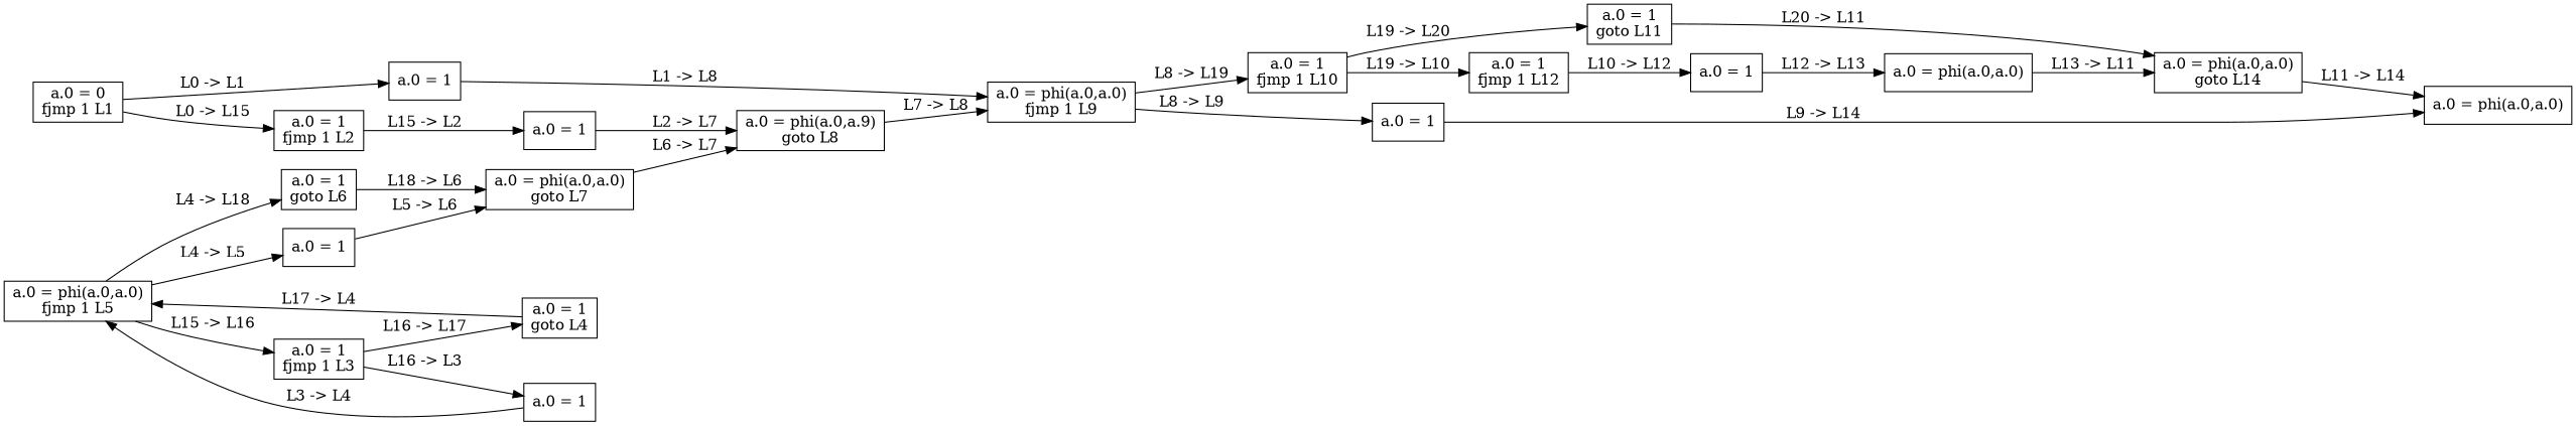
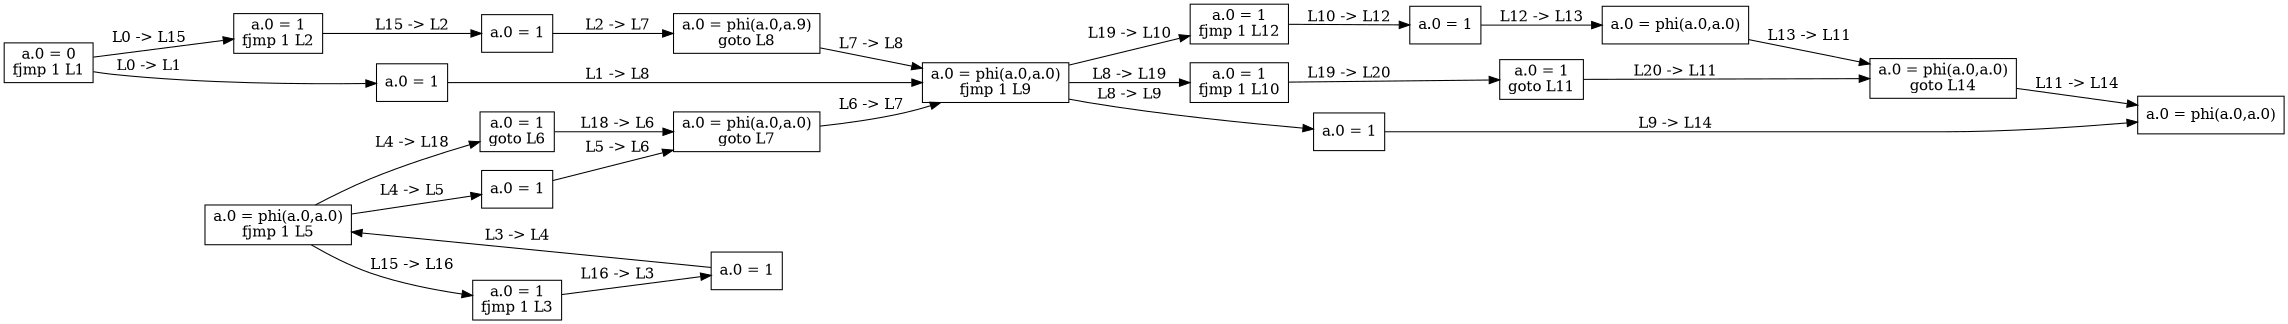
  digraph {
    rankdir=LR
    node [shape=rectangle]
    n1 [label="a.0 = 0\nfjmp 1 L1"]
    n2 [label="a.0 = 1\nfjmp 1 L2"]
    n3 [label="a.0 = 1"]
    n4 [label="a.0 = 1"]
    n5 [label="a.0 = phi(a.0,a.0)\nfjmp 1 L9"]
    n6 [label="a.0 = 1\nfjmp 1 L3"]
-   n7 [label="a.0 = 1\ngoto L4"]
    n8 [label="a.0 = 1"]
    n9 [label="a.0 = phi(a.0,a.9)\ngoto L8"]
    n10 [label="a.0 = phi(a.0,a.0)\nfjmp 1 L5"]
    n11 [label="a.0 = 1\ngoto L6"]
    n12 [label="a.0 = 1"]
    n13 [label="a.0 = phi(a.0,a.0)\ngoto L7"]
    n14 [label="a.0 = 1\nfjmp 1 L10"]
    n15 [label="a.0 = 1"]
    n16 [label="a.0 = 1\ngoto L11"]
    n17 [label="a.0 = 1\nfjmp 1 L12"]
    n18 [label="a.0 = phi(a.0,a.0)"]
    n19 [label="a.0 = phi(a.0,a.0)\ngoto L14"]
    n20 [label="a.0 = 1"]
    n21 [label="a.0 = phi(a.0,a.0)"]
    n1 -> n2 [label="L0 -> L15"]
    n1 -> n3 [label="L0 -> L1"]
    n2 -> n4 [label="L15 -> L2"]
    n3 -> n5 [label="L1 -> L8"]
    n4 -> n9 [label="L2 -> L7"]
    n5 -> n14 [label="L8 -> L19"]
    n5 -> n15 [label="L8 -> L9"]
-   n6 -> n7 [label="L16 -> L17"]
    n6 -> n8 [label="L16 -> L3"]
-   n7 -> n10 [label="L17 -> L4"]
    n8 -> n10 [label="L3 -> L4"]
    n9 -> n5 [label="L7 -> L8"]
    n10 -> n6 [label="L15 -> L16"]
    n10 -> n11 [label="L4 -> L18"]
    n10 -> n12 [label="L4 -> L5"]
    n11 -> n13 [label="L18 -> L6"]
    n12 -> n13 [label="L5 -> L6"]
-   n13 -> n9 [label="L6 -> L7"]
+   n13 -> n5 [label="L6 -> L7"]
    n14 -> n16 [label="L19 -> L20"]
-   n14 -> n17 [label="L19 -> L10"]
+   n5 -> n17 [label="L19 -> L10"]
    n15 -> n18 [label="L9 -> L14"]
    n16 -> n19 [label="L20 -> L11"]
    n17 -> n20 [label="L10 -> L12"]
    n19 -> n18 [label="L11 -> L14"]
    n20 -> n21 [label="L12 -> L13"]
    n21 -> n19 [label="L13 -> L11"]
  }
